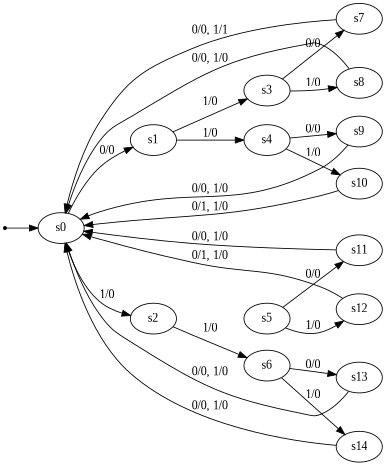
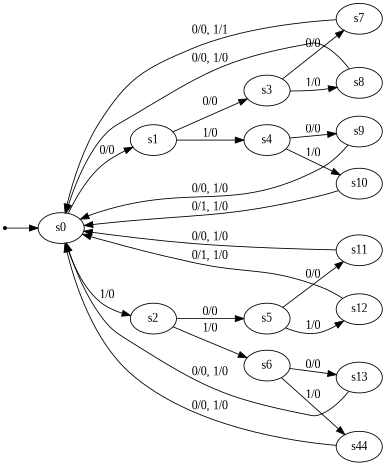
  digraph {
    fontname="Liberation Serif"
    rankdir=LR
    node [fontname="Liberation Serif"]
    edge [fontname="Liberation Serif"]
    INIT [shape=point]
    n2 [label=s0]
    n3 [label=s1]
    n4 [label=s2]
    n5 [label=s3]
    n6 [label=s4]
    n7 [label=s5]
    n8 [label=s6]
    n9 [label=s7]
    n10 [label=s8]
    n11 [label=s9]
    n12 [label=s10]
    n13 [label=s11]
    n14 [label=s12]
    n15 [label=s13]
-   n16 [label=s14]
+   n16 [label=s44]
    INIT -> n2
    n2 -> n3 [label="0/0"]
    n2 -> n4 [label="1/0"]
-   n3 -> n5 [label="1/0"]
+   n3 -> n5 [label="0/0"]
    n3 -> n6 [label="1/0"]
+   n4 -> n7 [label="0/0"]
    n4 -> n8 [label="1/0"]
    n5 -> n9 [label="0/0"]
    n5 -> n10 [label="1/0"]
    n6 -> n11 [label="0/0"]
    n6 -> n12 [label="1/0"]
    n7 -> n13 [label="0/0"]
    n7 -> n14 [label="1/0"]
    n8 -> n15 [label="0/0"]
    n8 -> n16 [label="1/0"]
    n9 -> n2 [label="0/0, 1/1"]
    n10 -> n2 [label="0/0, 1/0"]
    n11 -> n2 [label="0/0, 1/0"]
    n12 -> n2 [label="0/1, 1/0"]
    n13 -> n2 [label="0/0, 1/0"]
    n14 -> n2 [label="0/1, 1/0"]
    n15 -> n2 [label="0/0, 1/0"]
    n16 -> n2 [label="0/0, 1/0"]
  }
